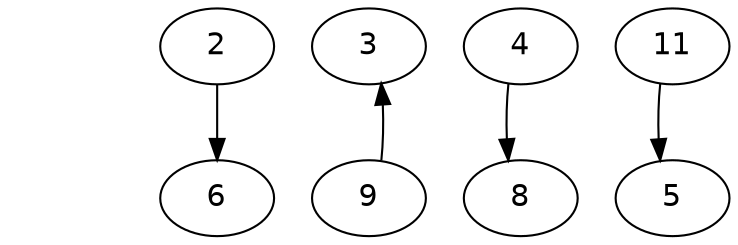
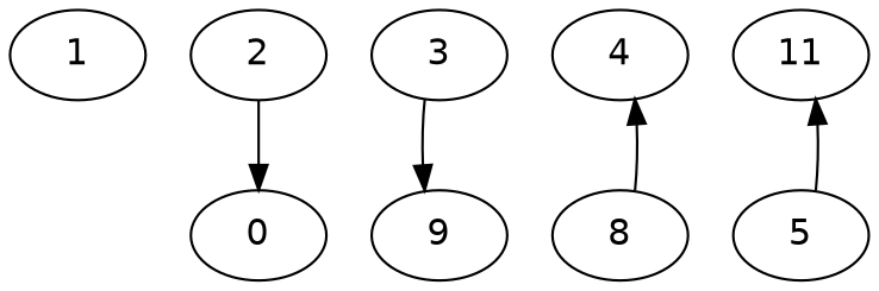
  digraph {
    fontname="DejaVu Sans"
    node [alpha=0.06 fontname="DejaVu Sans"]
    edge [fontname="DejaVu Sans"]
+   1 [alpha=0.09]
    2 [alpha=0.01]
-   6 [alpha=0.14]
+   6 [alpha=0.14 label=0]
    3
    9
    4 [alpha=0.07]
    8 [alpha=0.12]
    n8 [label=11]
    5
    2 -> 6
-   9 -> 3
-   4 -> 8
-   n8 -> 5
+   3 -> 9
+   8 -> 4
+   5 -> n8
  }
